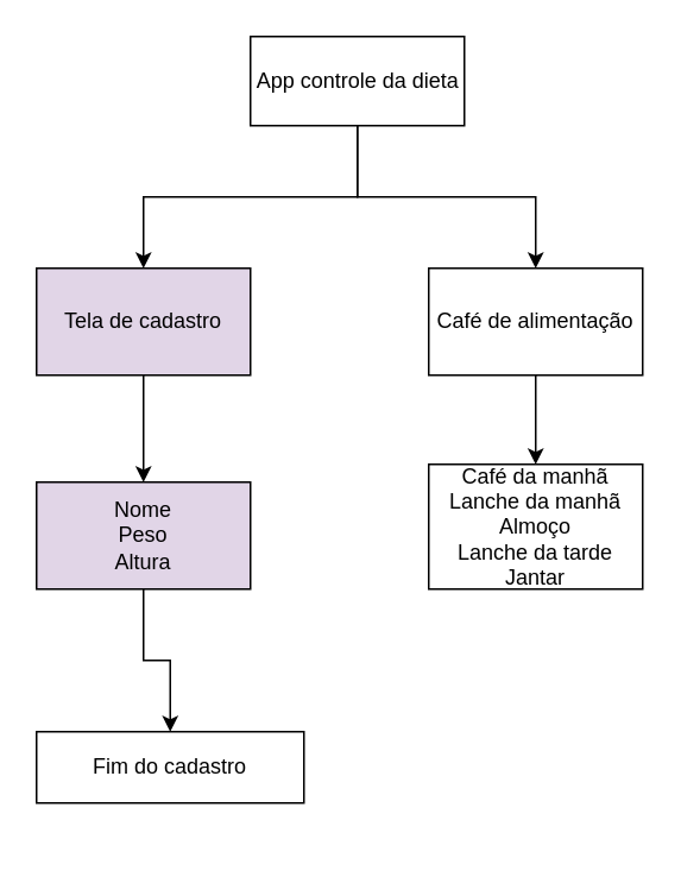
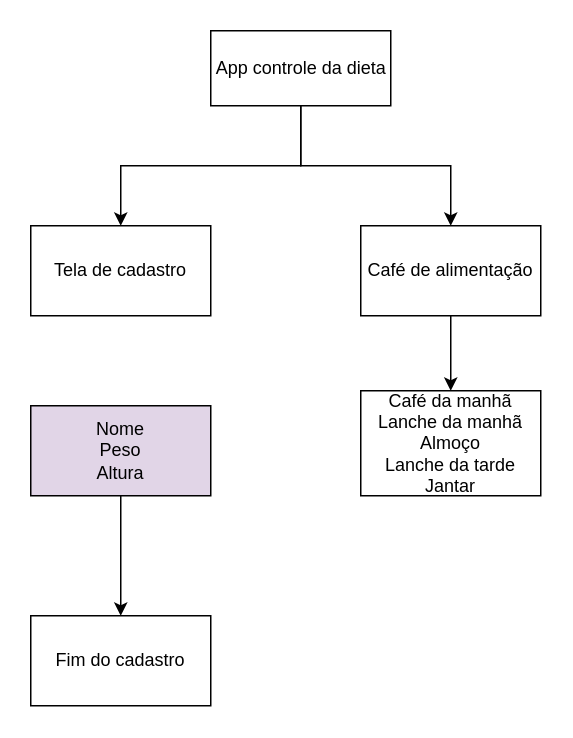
  <mxCell id="0" />
  <mxCell id="1" parent="0" />
  <mxCell id="2" value="" style="edgeStyle=orthogonalEdgeStyle;rounded=0;orthogonalLoop=1;jettySize=auto;html=1;" edge="1" parent="1" source="4" target="6"><mxGeometry relative="1" as="geometry" /></mxCell>
  <mxCell id="3" value="" style="edgeStyle=orthogonalEdgeStyle;rounded=0;orthogonalLoop=1;jettySize=auto;html=1;" edge="1" parent="1" source="4" target="10"><mxGeometry relative="1" as="geometry" /></mxCell>
  <mxCell id="4" value="App controle da dieta" style="html=1;dashed=0;whitespace=wrap;" vertex="1" parent="1"><mxGeometry x="140" y="20" width="120" height="50" as="geometry" /></mxCell>
- <mxCell id="5" value="" style="edgeStyle=orthogonalEdgeStyle;rounded=0;orthogonalLoop=1;jettySize=auto;html=1;" edge="1" parent="1" source="6" target="8"><mxGeometry relative="1" as="geometry" /></mxCell>
- <mxCell id="6" value="Tela de cadastro" style="whiteSpace=wrap;html=1;dashed=0;fillColor=#e1d5e7;" vertex="1" parent="1"><mxGeometry x="20" y="150" width="120" height="60" as="geometry" /></mxCell>
+ <mxCell id="6" value="Tela de cadastro" style="whiteSpace=wrap;html=1;dashed=0;" vertex="1" parent="1"><mxGeometry x="20" y="150" width="120" height="60" as="geometry" /></mxCell>
  <mxCell id="7" value="" style="edgeStyle=orthogonalEdgeStyle;rounded=0;orthogonalLoop=1;jettySize=auto;html=1;" edge="1" parent="1" source="8" target="12"><mxGeometry relative="1" as="geometry" /></mxCell>
  <mxCell id="8" value="Nome&lt;br&gt;Peso&lt;br&gt;Altura" style="whiteSpace=wrap;html=1;dashed=0;fillColor=#e1d5e7;" vertex="1" parent="1"><mxGeometry x="20" y="270" width="120" height="60" as="geometry" /></mxCell>
  <mxCell id="9" value="" style="edgeStyle=orthogonalEdgeStyle;rounded=0;orthogonalLoop=1;jettySize=auto;html=1;" edge="1" parent="1" source="10" target="11"><mxGeometry relative="1" as="geometry" /></mxCell>
  <mxCell id="10" value="Café de alimentação" style="whiteSpace=wrap;html=1;dashed=0;" vertex="1" parent="1"><mxGeometry x="240" y="150" width="120" height="60" as="geometry" /></mxCell>
  <mxCell id="11" value="Café da manhã&lt;br&gt;Lanche da manhã&lt;br&gt;Almoço&lt;br&gt;Lanche da tarde&lt;br&gt;Jantar" style="whiteSpace=wrap;html=1;dashed=0;" vertex="1" parent="1"><mxGeometry x="240" y="260" width="120" height="70" as="geometry" /></mxCell>
- <mxCell id="12" value="Fim do cadastro" style="whiteSpace=wrap;html=1;dashed=0;" vertex="1" parent="1"><mxGeometry x="20" y="410" width="150" height="40" as="geometry" /></mxCell>
+ <mxCell id="12" value="Fim do cadastro" style="whiteSpace=wrap;html=1;dashed=0;" vertex="1" parent="1"><mxGeometry x="20" y="410" width="120" height="60" as="geometry" /></mxCell>
